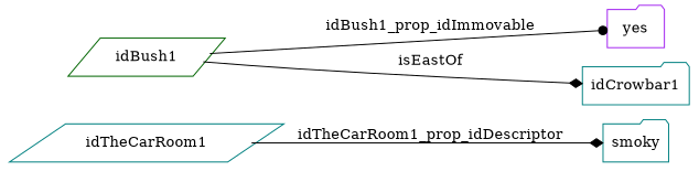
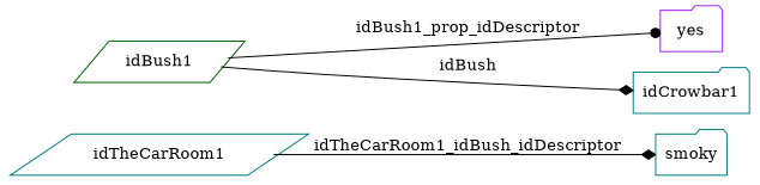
  strict digraph {
    rankdir=LR
    node [color=teal shape=folder]
    edge [arrowhead=diamond edge_type=property]
    idTheCarRoom1 [node_type=entity_node root=root shape=parallelogram]
    smoky
    idBush1 [color=darkgreen shape=parallelogram]
    yes [color=purple]
    idCrowbar1
-   idTheCarRoom1 -> smoky [label=idTheCarRoom1_prop_idDescriptor]
-   idBush1 -> yes [arrowhead=dot label=idBush1_prop_idImmovable]
-   idBush1 -> idCrowbar1 [edge_type=relationship label=isEastOf]
+   idTheCarRoom1 -> smoky [label=idTheCarRoom1_idBush_idDescriptor]
+   idBush1 -> yes [arrowhead=dot label=idBush1_prop_idDescriptor]
+   idBush1 -> idCrowbar1 [edge_type=relationship label=idBush]
  }
